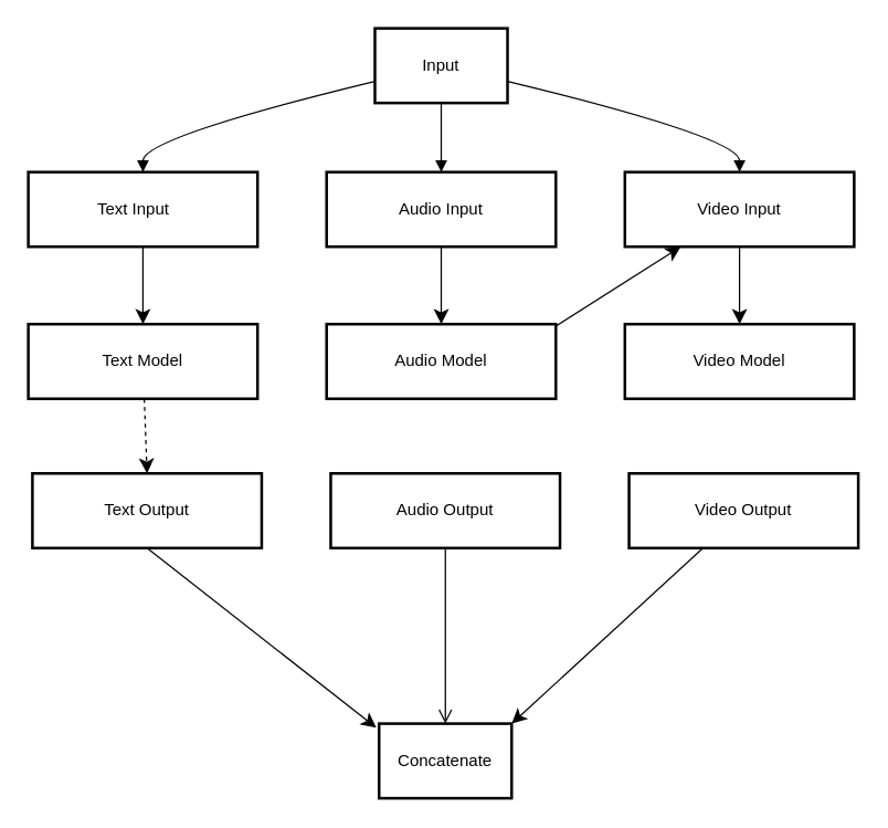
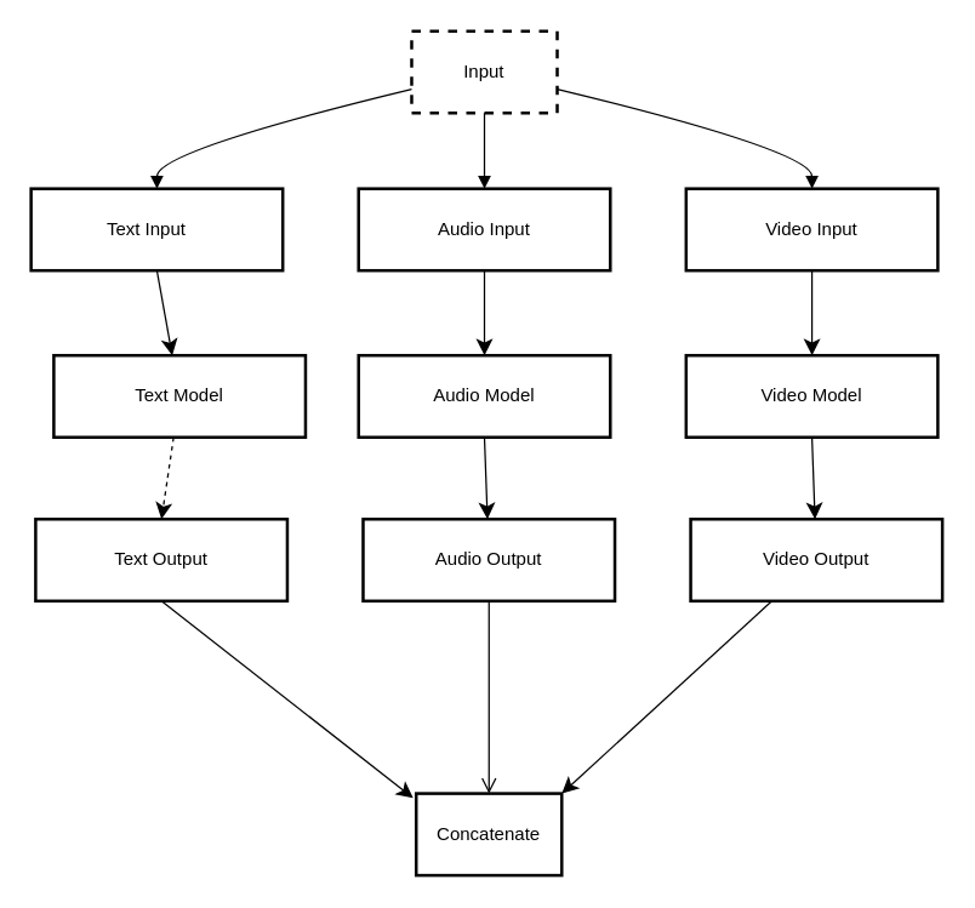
  <mxCell id="0" />
  <mxCell id="1" parent="0" />
- <mxCell id="2" value="Input" style="whiteSpace=wrap;strokeWidth=2;" parent="1" vertex="1"><mxGeometry x="271" y="20" width="96" height="54" as="geometry" /></mxCell>
+ <mxCell id="2" value="Input" style="whiteSpace=wrap;strokeWidth=2;dashed=1;" parent="1" vertex="1"><mxGeometry x="271" y="20" width="96" height="54" as="geometry" /></mxCell>
  <mxCell id="3" style="edgeStyle=none;curved=1;rounded=0;orthogonalLoop=1;jettySize=auto;html=1;exitX=0.5;exitY=1;exitDx=0;exitDy=0;fontSize=12;startSize=8;endSize=8;" edge="1" parent="1" source="4" target="13"><mxGeometry relative="1" as="geometry" /></mxCell>
  <mxCell id="4" value="Text Input    " style="whiteSpace=wrap;strokeWidth=2;" parent="1" vertex="1"><mxGeometry x="20" y="124" width="166" height="54" as="geometry" /></mxCell>
  <mxCell id="5" style="edgeStyle=none;curved=1;rounded=0;orthogonalLoop=1;jettySize=auto;html=1;exitX=0.5;exitY=1;exitDx=0;exitDy=0;fontSize=12;startSize=8;endSize=8;" edge="1" parent="1" source="6" target="15"><mxGeometry relative="1" as="geometry" /></mxCell>
  <mxCell id="6" value="Audio Input" style="whiteSpace=wrap;strokeWidth=2;" parent="1" vertex="1"><mxGeometry x="236" y="124" width="166" height="54" as="geometry" /></mxCell>
  <mxCell id="7" style="edgeStyle=none;curved=1;rounded=0;orthogonalLoop=1;jettySize=auto;html=1;exitX=0.5;exitY=1;exitDx=0;exitDy=0;entryX=0.5;entryY=0;entryDx=0;entryDy=0;fontSize=12;startSize=8;endSize=8;" edge="1" parent="1" source="8" target="17"><mxGeometry relative="1" as="geometry" /></mxCell>
  <mxCell id="8" value="Video Input" style="whiteSpace=wrap;strokeWidth=2;" parent="1" vertex="1"><mxGeometry x="452" y="124" width="166" height="54" as="geometry" /></mxCell>
  <mxCell id="9" value="" style="curved=1;startArrow=none;endArrow=block;exitX=0;exitY=0.71;entryX=0.5;entryY=0;" parent="1" source="2" target="4" edge="1"><mxGeometry relative="1" as="geometry"><Array as="points"><mxPoint x="103" y="99" /></Array></mxGeometry></mxCell>
  <mxCell id="10" value="" style="curved=1;startArrow=none;endArrow=block;exitX=0.5;exitY=1;entryX=0.5;entryY=0;" parent="1" source="2" target="6" edge="1"><mxGeometry relative="1" as="geometry"><Array as="points" /></mxGeometry></mxCell>
  <mxCell id="11" value="" style="curved=1;startArrow=none;endArrow=block;exitX=1;exitY=0.71;entryX=0.5;entryY=0;" parent="1" source="2" target="8" edge="1"><mxGeometry relative="1" as="geometry"><Array as="points"><mxPoint x="535" y="99" /></Array></mxGeometry></mxCell>
  <mxCell id="12" style="edgeStyle=none;curved=1;rounded=0;orthogonalLoop=1;jettySize=auto;html=1;entryX=0.5;entryY=0;entryDx=0;entryDy=0;fontSize=12;startSize=8;endSize=8;dashed=1;" edge="1" parent="1" source="13" target="19"><mxGeometry relative="1" as="geometry" /></mxCell>
- <mxCell id="13" value="Text Model" style="whiteSpace=wrap;strokeWidth=2;" vertex="1" parent="1"><mxGeometry x="20" y="234" width="166" height="54" as="geometry" /></mxCell>
- <mxCell id="14" style="edgeStyle=none;curved=1;rounded=0;orthogonalLoop=1;jettySize=auto;html=1;exitX=0.5;exitY=1;exitDx=0;exitDy=0;fontSize=12;startSize=8;endSize=8;" edge="1" parent="1" source="15" target="8"><mxGeometry relative="1" as="geometry" /></mxCell>
+ <mxCell id="13" value="Text Model" style="whiteSpace=wrap;strokeWidth=2;" vertex="1" parent="1"><mxGeometry x="35" y="234" width="166" height="54" as="geometry" /></mxCell>
+ <mxCell id="14" style="edgeStyle=none;curved=1;rounded=0;orthogonalLoop=1;jettySize=auto;html=1;exitX=0.5;exitY=1;exitDx=0;exitDy=0;fontSize=12;startSize=8;endSize=8;" edge="1" parent="1" source="15" target="21"><mxGeometry relative="1" as="geometry" /></mxCell>
  <mxCell id="15" value="Audio Model" style="whiteSpace=wrap;strokeWidth=2;" vertex="1" parent="1"><mxGeometry x="236" y="234" width="166" height="54" as="geometry" /></mxCell>
+ <mxCell id="16" style="edgeStyle=none;curved=1;rounded=0;orthogonalLoop=1;jettySize=auto;html=1;exitX=0.5;exitY=1;exitDx=0;exitDy=0;fontSize=12;startSize=8;endSize=8;" edge="1" parent="1" source="17" target="23"><mxGeometry relative="1" as="geometry" /></mxCell>
  <mxCell id="17" value="Video Model" style="whiteSpace=wrap;strokeWidth=2;" vertex="1" parent="1"><mxGeometry x="452" y="234" width="166" height="54" as="geometry" /></mxCell>
  <mxCell id="18" style="edgeStyle=none;curved=1;rounded=0;orthogonalLoop=1;jettySize=auto;html=1;exitX=0.5;exitY=1;exitDx=0;exitDy=0;fontSize=12;startSize=8;endSize=8;" edge="1" parent="1" source="19"><mxGeometry relative="1" as="geometry"><mxPoint x="272" y="526" as="targetPoint" /></mxGeometry></mxCell>
  <mxCell id="19" value="Text Output" style="whiteSpace=wrap;strokeWidth=2;" vertex="1" parent="1"><mxGeometry x="23" y="342" width="166" height="54" as="geometry" /></mxCell>
  <mxCell id="20" style="edgeStyle=none;curved=1;rounded=0;orthogonalLoop=1;jettySize=auto;html=1;entryX=0.5;entryY=0;entryDx=0;entryDy=0;fontSize=12;startSize=8;endSize=8;endArrow=open;" edge="1" parent="1" source="21" target="24"><mxGeometry relative="1" as="geometry" /></mxCell>
  <mxCell id="21" value="Audio Output" style="whiteSpace=wrap;strokeWidth=2;" vertex="1" parent="1"><mxGeometry x="239" y="342" width="166" height="54" as="geometry" /></mxCell>
  <mxCell id="22" style="edgeStyle=none;curved=1;rounded=0;orthogonalLoop=1;jettySize=auto;html=1;entryX=1;entryY=0;entryDx=0;entryDy=0;fontSize=12;startSize=8;endSize=8;" edge="1" parent="1" source="23" target="24"><mxGeometry relative="1" as="geometry" /></mxCell>
  <mxCell id="23" value="Video Output" style="whiteSpace=wrap;strokeWidth=2;" vertex="1" parent="1"><mxGeometry x="455" y="342" width="166" height="54" as="geometry" /></mxCell>
  <mxCell id="24" value="Concatenate" style="whiteSpace=wrap;strokeWidth=2;" vertex="1" parent="1"><mxGeometry x="274" y="523" width="96" height="54" as="geometry" /></mxCell>
